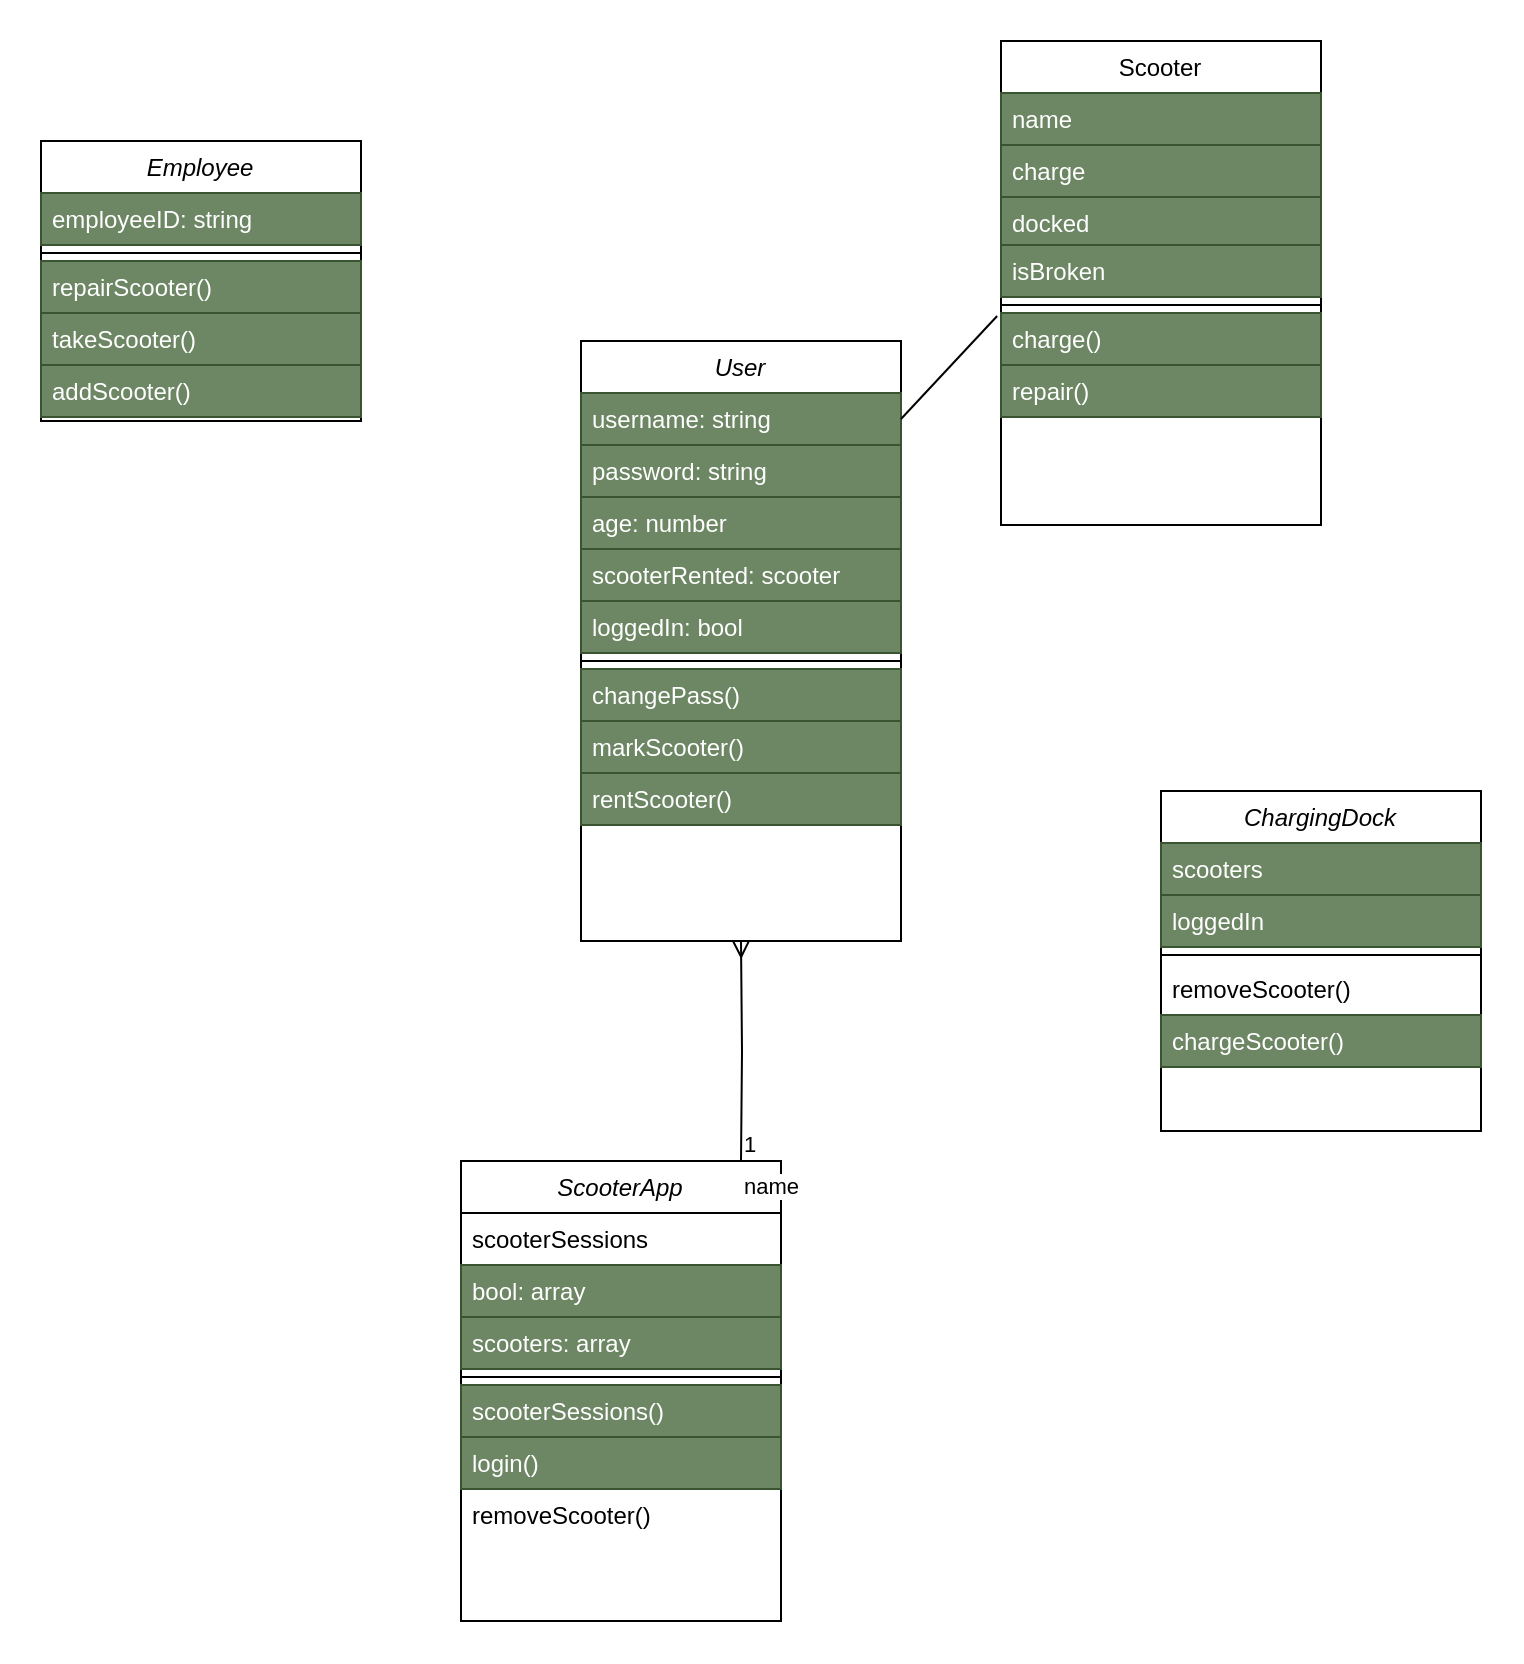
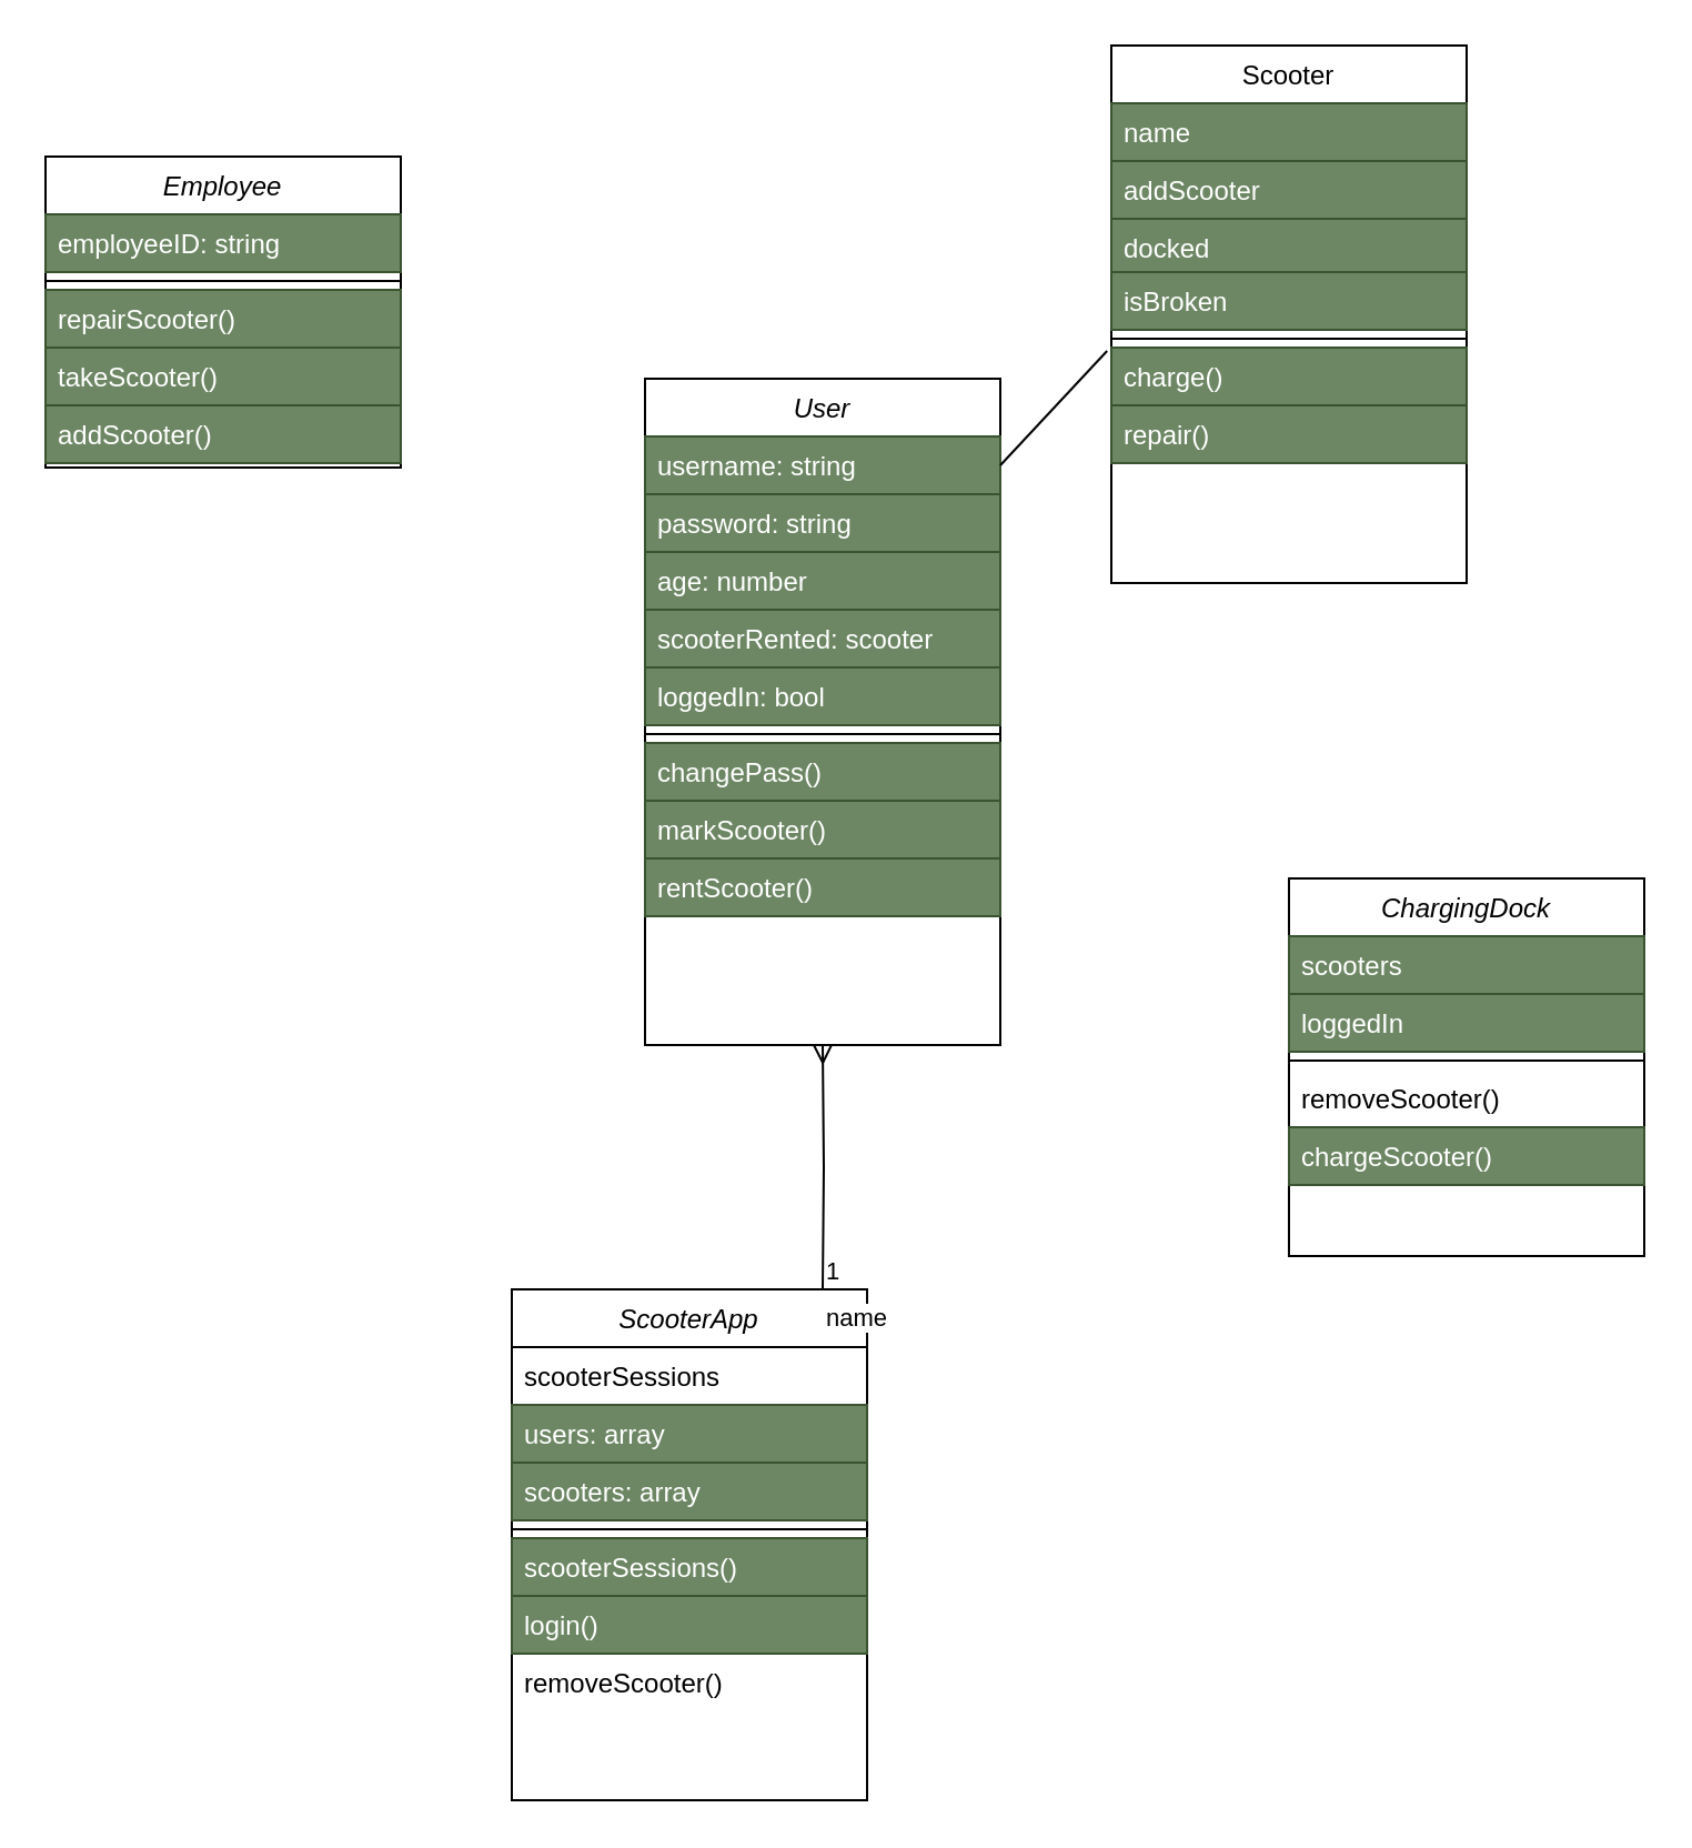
  <mxCell id="0" />
  <mxCell id="1" parent="0" />
  <mxCell id="2" value="User" style="swimlane;fontStyle=2;align=center;verticalAlign=top;childLayout=stackLayout;horizontal=1;startSize=26;horizontalStack=0;resizeParent=1;resizeLast=0;collapsible=1;marginBottom=0;rounded=0;shadow=0;strokeWidth=1;" parent="1" vertex="1"><mxGeometry x="290" y="170" width="160" height="300" as="geometry"><mxRectangle x="230" y="140" width="160" height="26" as="alternateBounds" /></mxGeometry></mxCell>
  <mxCell id="3" value="username: string" style="text;align=left;verticalAlign=top;spacingLeft=4;spacingRight=4;overflow=hidden;rotatable=0;points=[[0,0.5],[1,0.5]];portConstraint=eastwest;fillColor=#6d8764;fontColor=#ffffff;strokeColor=#3A5431;" parent="2" vertex="1"><mxGeometry y="26" width="160" height="26" as="geometry" /></mxCell>
  <mxCell id="4" value="password: string" style="text;align=left;verticalAlign=top;spacingLeft=4;spacingRight=4;overflow=hidden;rotatable=0;points=[[0,0.5],[1,0.5]];portConstraint=eastwest;rounded=0;shadow=0;html=0;fillColor=#6d8764;fontColor=#ffffff;strokeColor=#3A5431;" parent="2" vertex="1"><mxGeometry y="52" width="160" height="26" as="geometry" /></mxCell>
  <mxCell id="5" value="age: number" style="text;align=left;verticalAlign=top;spacingLeft=4;spacingRight=4;overflow=hidden;rotatable=0;points=[[0,0.5],[1,0.5]];portConstraint=eastwest;rounded=0;shadow=0;html=0;fillColor=#6d8764;fontColor=#ffffff;strokeColor=#3A5431;" parent="2" vertex="1"><mxGeometry y="78" width="160" height="26" as="geometry" /></mxCell>
  <mxCell id="6" value="scooterRented: scooter" style="text;align=left;verticalAlign=top;spacingLeft=4;spacingRight=4;overflow=hidden;rotatable=0;points=[[0,0.5],[1,0.5]];portConstraint=eastwest;fillColor=#6d8764;fontColor=#ffffff;strokeColor=#3A5431;" vertex="1" parent="2"><mxGeometry y="104" width="160" height="26" as="geometry" /></mxCell>
  <mxCell id="7" value="loggedIn: bool" style="text;align=left;verticalAlign=top;spacingLeft=4;spacingRight=4;overflow=hidden;rotatable=0;points=[[0,0.5],[1,0.5]];portConstraint=eastwest;fillColor=#6d8764;fontColor=#ffffff;strokeColor=#3A5431;" vertex="1" parent="2"><mxGeometry y="130" width="160" height="26" as="geometry" /></mxCell>
  <mxCell id="8" value="" style="line;html=1;strokeWidth=1;align=left;verticalAlign=middle;spacingTop=-1;spacingLeft=3;spacingRight=3;rotatable=0;labelPosition=right;points=[];portConstraint=eastwest;" parent="2" vertex="1"><mxGeometry y="156" width="160" height="8" as="geometry" /></mxCell>
  <mxCell id="9" value="changePass()" style="text;align=left;verticalAlign=top;spacingLeft=4;spacingRight=4;overflow=hidden;rotatable=0;points=[[0,0.5],[1,0.5]];portConstraint=eastwest;rounded=0;shadow=0;html=0;fillColor=#6d8764;fontColor=#ffffff;strokeColor=#3A5431;" vertex="1" parent="2"><mxGeometry y="164" width="160" height="26" as="geometry" /></mxCell>
  <mxCell id="10" value="markScooter()" style="text;align=left;verticalAlign=top;spacingLeft=4;spacingRight=4;overflow=hidden;rotatable=0;points=[[0,0.5],[1,0.5]];portConstraint=eastwest;rounded=0;shadow=0;html=0;fillColor=#6d8764;fontColor=#ffffff;strokeColor=#3A5431;" vertex="1" parent="2"><mxGeometry y="190" width="160" height="26" as="geometry" /></mxCell>
  <mxCell id="11" value="rentScooter()" style="text;align=left;verticalAlign=top;spacingLeft=4;spacingRight=4;overflow=hidden;rotatable=0;points=[[0,0.5],[1,0.5]];portConstraint=eastwest;rounded=0;shadow=0;html=0;fillColor=#6d8764;fontColor=#ffffff;strokeColor=#3A5431;" vertex="1" parent="2"><mxGeometry y="216" width="160" height="26" as="geometry" /></mxCell>
  <mxCell id="12" value="Scooter" style="swimlane;fontStyle=0;align=center;verticalAlign=top;childLayout=stackLayout;horizontal=1;startSize=26;horizontalStack=0;resizeParent=1;resizeLast=0;collapsible=1;marginBottom=0;rounded=0;shadow=0;strokeWidth=1;" parent="1" vertex="1"><mxGeometry x="500" y="20" width="160" height="242" as="geometry"><mxRectangle x="550" y="140" width="160" height="26" as="alternateBounds" /></mxGeometry></mxCell>
  <mxCell id="13" value="name" style="text;align=left;verticalAlign=top;spacingLeft=4;spacingRight=4;overflow=hidden;rotatable=0;points=[[0,0.5],[1,0.5]];portConstraint=eastwest;rounded=0;shadow=0;html=0;fillColor=#6d8764;fontColor=#ffffff;strokeColor=#3A5431;" parent="12" vertex="1"><mxGeometry y="26" width="160" height="26" as="geometry" /></mxCell>
- <mxCell id="14" value="charge" style="text;align=left;verticalAlign=top;spacingLeft=4;spacingRight=4;overflow=hidden;rotatable=0;points=[[0,0.5],[1,0.5]];portConstraint=eastwest;rounded=0;shadow=0;html=0;fillColor=#6d8764;fontColor=#ffffff;strokeColor=#3A5431;" parent="12" vertex="1"><mxGeometry y="52" width="160" height="26" as="geometry" /></mxCell>
+ <mxCell id="14" value="addScooter" style="text;align=left;verticalAlign=top;spacingLeft=4;spacingRight=4;overflow=hidden;rotatable=0;points=[[0,0.5],[1,0.5]];portConstraint=eastwest;rounded=0;shadow=0;html=0;fillColor=#6d8764;fontColor=#ffffff;strokeColor=#3A5431;" parent="12" vertex="1"><mxGeometry y="52" width="160" height="26" as="geometry" /></mxCell>
  <mxCell id="15" value="docked" style="text;align=left;verticalAlign=top;spacingLeft=4;spacingRight=4;overflow=hidden;rotatable=0;points=[[0,0.5],[1,0.5]];portConstraint=eastwest;rounded=0;shadow=0;html=0;fillColor=#6d8764;fontColor=#ffffff;strokeColor=#3A5431;" parent="12" vertex="1"><mxGeometry y="78" width="160" height="24" as="geometry" /></mxCell>
  <mxCell id="16" value="isBroken" style="text;align=left;verticalAlign=top;spacingLeft=4;spacingRight=4;overflow=hidden;rotatable=0;points=[[0,0.5],[1,0.5]];portConstraint=eastwest;rounded=0;shadow=0;html=0;fillColor=#6d8764;fontColor=#ffffff;strokeColor=#3A5431;" parent="12" vertex="1"><mxGeometry y="102" width="160" height="26" as="geometry" /></mxCell>
  <mxCell id="17" value="" style="line;html=1;strokeWidth=1;align=left;verticalAlign=middle;spacingTop=-1;spacingLeft=3;spacingRight=3;rotatable=0;labelPosition=right;points=[];portConstraint=eastwest;" parent="12" vertex="1"><mxGeometry y="128" width="160" height="8" as="geometry" /></mxCell>
  <mxCell id="18" value="charge()" style="text;align=left;verticalAlign=top;spacingLeft=4;spacingRight=4;overflow=hidden;rotatable=0;points=[[0,0.5],[1,0.5]];portConstraint=eastwest;fillColor=#6d8764;fontColor=#ffffff;strokeColor=#3A5431;" parent="12" vertex="1"><mxGeometry y="136" width="160" height="26" as="geometry" /></mxCell>
  <mxCell id="19" value="repair()" style="text;align=left;verticalAlign=top;spacingLeft=4;spacingRight=4;overflow=hidden;rotatable=0;points=[[0,0.5],[1,0.5]];portConstraint=eastwest;fillColor=#6d8764;fontColor=#ffffff;strokeColor=#3A5431;" vertex="1" parent="12"><mxGeometry y="162" width="160" height="26" as="geometry" /></mxCell>
  <mxCell id="20" value="ScooterApp" style="swimlane;fontStyle=2;align=center;verticalAlign=top;childLayout=stackLayout;horizontal=1;startSize=26;horizontalStack=0;resizeParent=1;resizeLast=0;collapsible=1;marginBottom=0;rounded=0;shadow=0;strokeWidth=1;" vertex="1" parent="1"><mxGeometry x="230" y="580" width="160" height="230" as="geometry"><mxRectangle x="230" y="140" width="160" height="26" as="alternateBounds" /></mxGeometry></mxCell>
  <mxCell id="21" value="scooterSessions" style="text;align=left;verticalAlign=top;spacingLeft=4;spacingRight=4;overflow=hidden;rotatable=0;points=[[0,0.5],[1,0.5]];portConstraint=eastwest;" vertex="1" parent="20"><mxGeometry y="26" width="160" height="26" as="geometry" /></mxCell>
- <mxCell id="22" value="bool: array" style="text;align=left;verticalAlign=top;spacingLeft=4;spacingRight=4;overflow=hidden;rotatable=0;points=[[0,0.5],[1,0.5]];portConstraint=eastwest;rounded=0;shadow=0;html=0;fillColor=#6d8764;fontColor=#ffffff;strokeColor=#3A5431;" vertex="1" parent="20"><mxGeometry y="52" width="160" height="26" as="geometry" /></mxCell>
+ <mxCell id="22" value="users: array" style="text;align=left;verticalAlign=top;spacingLeft=4;spacingRight=4;overflow=hidden;rotatable=0;points=[[0,0.5],[1,0.5]];portConstraint=eastwest;rounded=0;shadow=0;html=0;fillColor=#6d8764;fontColor=#ffffff;strokeColor=#3A5431;" vertex="1" parent="20"><mxGeometry y="52" width="160" height="26" as="geometry" /></mxCell>
  <mxCell id="23" value="scooters: array" style="text;align=left;verticalAlign=top;spacingLeft=4;spacingRight=4;overflow=hidden;rotatable=0;points=[[0,0.5],[1,0.5]];portConstraint=eastwest;rounded=0;shadow=0;html=0;fillColor=#6d8764;fontColor=#ffffff;strokeColor=#3A5431;" vertex="1" parent="20"><mxGeometry y="78" width="160" height="26" as="geometry" /></mxCell>
  <mxCell id="24" value="" style="line;html=1;strokeWidth=1;align=left;verticalAlign=middle;spacingTop=-1;spacingLeft=3;spacingRight=3;rotatable=0;labelPosition=right;points=[];portConstraint=eastwest;" vertex="1" parent="20"><mxGeometry y="104" width="160" height="8" as="geometry" /></mxCell>
  <mxCell id="25" value="scooterSessions()" style="text;align=left;verticalAlign=top;spacingLeft=4;spacingRight=4;overflow=hidden;rotatable=0;points=[[0,0.5],[1,0.5]];portConstraint=eastwest;rounded=0;shadow=0;html=0;fillColor=#6d8764;fontColor=#ffffff;strokeColor=#3A5431;" vertex="1" parent="20"><mxGeometry y="112" width="160" height="26" as="geometry" /></mxCell>
  <mxCell id="26" value="login()" style="text;align=left;verticalAlign=top;spacingLeft=4;spacingRight=4;overflow=hidden;rotatable=0;points=[[0,0.5],[1,0.5]];portConstraint=eastwest;rounded=0;shadow=0;html=0;fillColor=#6d8764;fontColor=#ffffff;strokeColor=#3A5431;" vertex="1" parent="20"><mxGeometry y="138" width="160" height="26" as="geometry" /></mxCell>
  <mxCell id="27" value="removeScooter()" style="text;align=left;verticalAlign=top;spacingLeft=4;spacingRight=4;overflow=hidden;rotatable=0;points=[[0,0.5],[1,0.5]];portConstraint=eastwest;rounded=0;shadow=0;html=0;" vertex="1" parent="20"><mxGeometry y="164" width="160" height="26" as="geometry" /></mxCell>
  <mxCell id="28" value="ChargingDock" style="swimlane;fontStyle=2;align=center;verticalAlign=top;childLayout=stackLayout;horizontal=1;startSize=26;horizontalStack=0;resizeParent=1;resizeLast=0;collapsible=1;marginBottom=0;rounded=0;shadow=0;strokeWidth=1;" vertex="1" parent="1"><mxGeometry x="580" y="395" width="160" height="170" as="geometry"><mxRectangle x="230" y="140" width="160" height="26" as="alternateBounds" /></mxGeometry></mxCell>
  <mxCell id="29" value="scooters" style="text;align=left;verticalAlign=top;spacingLeft=4;spacingRight=4;overflow=hidden;rotatable=0;points=[[0,0.5],[1,0.5]];portConstraint=eastwest;fillColor=#6d8764;fontColor=#ffffff;strokeColor=#3A5431;" vertex="1" parent="28"><mxGeometry y="26" width="160" height="26" as="geometry" /></mxCell>
  <mxCell id="30" value="loggedIn" style="text;align=left;verticalAlign=top;spacingLeft=4;spacingRight=4;overflow=hidden;rotatable=0;points=[[0,0.5],[1,0.5]];portConstraint=eastwest;fillColor=#6d8764;fontColor=#ffffff;strokeColor=#3A5431;" vertex="1" parent="28"><mxGeometry y="52" width="160" height="26" as="geometry" /></mxCell>
  <mxCell id="31" value="" style="line;html=1;strokeWidth=1;align=left;verticalAlign=middle;spacingTop=-1;spacingLeft=3;spacingRight=3;rotatable=0;labelPosition=right;points=[];portConstraint=eastwest;" vertex="1" parent="28"><mxGeometry y="78" width="160" height="8" as="geometry" /></mxCell>
  <mxCell id="32" value="removeScooter()" style="text;align=left;verticalAlign=top;spacingLeft=4;spacingRight=4;overflow=hidden;rotatable=0;points=[[0,0.5],[1,0.5]];portConstraint=eastwest;" vertex="1" parent="28"><mxGeometry y="86" width="160" height="26" as="geometry" /></mxCell>
  <mxCell id="33" value="chargeScooter()" style="text;align=left;verticalAlign=top;spacingLeft=4;spacingRight=4;overflow=hidden;rotatable=0;points=[[0,0.5],[1,0.5]];portConstraint=eastwest;fillColor=#6d8764;fontColor=#ffffff;strokeColor=#3A5431;" vertex="1" parent="28"><mxGeometry y="112" width="160" height="26" as="geometry" /></mxCell>
  <mxCell id="34" value="name" style="endArrow=ERmany;endFill=0;html=1;edgeStyle=orthogonalEdgeStyle;align=left;verticalAlign=top;rounded=0;entryX=0.5;entryY=1;entryDx=0;entryDy=0;" edge="1" parent="1" target="2"><mxGeometry x="-1" relative="1" as="geometry"><mxPoint x="370" y="580" as="sourcePoint" /><mxPoint x="410" y="450" as="targetPoint" /></mxGeometry></mxCell>
  <mxCell id="35" value="1" style="edgeLabel;resizable=0;html=1;align=left;verticalAlign=bottom;" connectable="0" vertex="1" parent="34"><mxGeometry x="-1" relative="1" as="geometry" /></mxCell>
  <mxCell id="36" value="" style="endArrow=none;startArrow=none;endFill=0;startFill=0;html=1;rounded=0;entryX=-0.012;entryY=-0.019;entryDx=0;entryDy=0;entryPerimeter=0;exitX=1;exitY=0.5;exitDx=0;exitDy=0;" edge="1" parent="1" source="3"><mxGeometry width="160" relative="1" as="geometry"><mxPoint x="150" y="160" as="sourcePoint" /><mxPoint x="498.08" y="157.506" as="targetPoint" /></mxGeometry></mxCell>
  <mxCell id="37" value="Employee" style="swimlane;fontStyle=2;align=center;verticalAlign=top;childLayout=stackLayout;horizontal=1;startSize=26;horizontalStack=0;resizeParent=1;resizeLast=0;collapsible=1;marginBottom=0;rounded=0;shadow=0;strokeWidth=1;" vertex="1" parent="1"><mxGeometry x="20" y="70" width="160" height="140" as="geometry"><mxRectangle x="230" y="140" width="160" height="26" as="alternateBounds" /></mxGeometry></mxCell>
  <mxCell id="38" value="employeeID: string" style="text;align=left;verticalAlign=top;spacingLeft=4;spacingRight=4;overflow=hidden;rotatable=0;points=[[0,0.5],[1,0.5]];portConstraint=eastwest;fillColor=#6d8764;fontColor=#ffffff;strokeColor=#3A5431;" vertex="1" parent="37"><mxGeometry y="26" width="160" height="26" as="geometry" /></mxCell>
  <mxCell id="39" value="" style="line;html=1;strokeWidth=1;align=left;verticalAlign=middle;spacingTop=-1;spacingLeft=3;spacingRight=3;rotatable=0;labelPosition=right;points=[];portConstraint=eastwest;" vertex="1" parent="37"><mxGeometry y="52" width="160" height="8" as="geometry" /></mxCell>
  <mxCell id="40" value="repairScooter()" style="text;align=left;verticalAlign=top;spacingLeft=4;spacingRight=4;overflow=hidden;rotatable=0;points=[[0,0.5],[1,0.5]];portConstraint=eastwest;fillColor=#6d8764;fontColor=#ffffff;strokeColor=#3A5431;" vertex="1" parent="37"><mxGeometry y="60" width="160" height="26" as="geometry" /></mxCell>
  <mxCell id="41" value="takeScooter()" style="text;align=left;verticalAlign=top;spacingLeft=4;spacingRight=4;overflow=hidden;rotatable=0;points=[[0,0.5],[1,0.5]];portConstraint=eastwest;fillColor=#6d8764;fontColor=#ffffff;strokeColor=#3A5431;" vertex="1" parent="37"><mxGeometry y="86" width="160" height="26" as="geometry" /></mxCell>
  <mxCell id="42" value="addScooter()" style="text;align=left;verticalAlign=top;spacingLeft=4;spacingRight=4;overflow=hidden;rotatable=0;points=[[0,0.5],[1,0.5]];portConstraint=eastwest;rounded=0;shadow=0;html=0;fillColor=#6d8764;fontColor=#ffffff;strokeColor=#3A5431;" vertex="1" parent="37"><mxGeometry y="112" width="160" height="26" as="geometry" /></mxCell>
